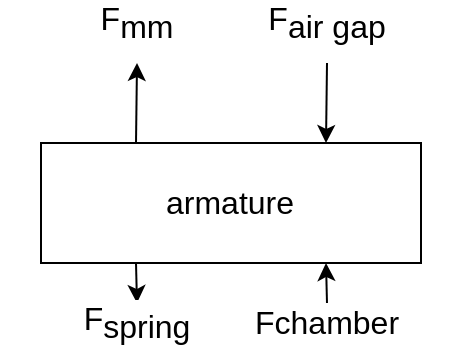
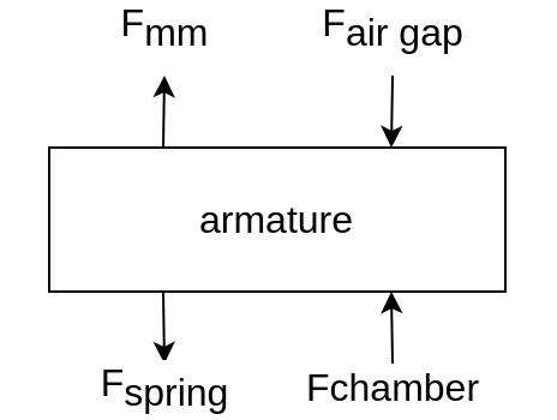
  <mxCell id="0" />
  <mxCell id="1" parent="0" />
- <mxCell id="2" value="armature" style="rounded=0;whiteSpace=wrap;html=1;fontSize=16;" parent="1" vertex="1"><mxGeometry x="20" y="60" width="190" height="60" as="geometry" /></mxCell>
+ <mxCell id="2" value="armature" style="rounded=0;whiteSpace=wrap;html=1;fontSize=16;" parent="1" vertex="1"><mxGeometry x="20" y="50" width="190" height="60" as="geometry" /></mxCell>
  <mxCell id="3" value="F&lt;sub style=&quot;font-size: 16px;&quot;&gt;spring&lt;/sub&gt;" style="endArrow=none;html=1;rounded=0;entryX=0.25;entryY=1;entryDx=0;entryDy=0;startArrow=classic;startFill=1;endFill=0;fontSize=16;" parent="1" target="2" edge="1"><mxGeometry x="-1" y="-10" width="50" height="50" relative="1" as="geometry"><mxPoint x="68" y="140" as="sourcePoint" /><mxPoint x="195" y="-90" as="targetPoint" /><mxPoint x="-10" y="10" as="offset" /></mxGeometry></mxCell>
  <mxCell id="4" value="F&lt;font style=&quot;font-size: 16px;&quot;&gt;&lt;sub style=&quot;font-size: 16px;&quot;&gt;air gap&lt;/sub&gt;&lt;/font&gt;" style="endArrow=classic;html=1;rounded=0;entryX=0.75;entryY=0;entryDx=0;entryDy=0;fontSize=16;" parent="1" target="2" edge="1"><mxGeometry x="-1" y="-20" width="50" height="50" relative="1" as="geometry"><mxPoint x="163" y="20" as="sourcePoint" /><mxPoint x="180" y="30" as="targetPoint" /><mxPoint x="20" y="-20" as="offset" /><Array as="points" /></mxGeometry></mxCell>
  <mxCell id="5" value="F&lt;span style=&quot;font-size: 16px;&quot;&gt;chamber&lt;/span&gt;" style="endArrow=classic;html=1;rounded=0;entryX=0.75;entryY=1;entryDx=0;entryDy=0;fontSize=16;" parent="1" target="2" edge="1"><mxGeometry x="-1" y="-10" width="50" height="50" relative="1" as="geometry"><mxPoint x="163" y="140" as="sourcePoint" /><mxPoint x="180" y="260" as="targetPoint" /><mxPoint x="-10" y="10" as="offset" /></mxGeometry></mxCell>
  <mxCell id="6" value="F&lt;sub style=&quot;font-size: 16px;&quot;&gt;mm&lt;/sub&gt;" style="endArrow=none;html=1;rounded=0;entryX=0.25;entryY=0;entryDx=0;entryDy=0;startArrow=classic;startFill=1;endFill=0;fontSize=16;" parent="1" target="2" edge="1"><mxGeometry x="-1" y="-20" width="50" height="50" relative="1" as="geometry"><mxPoint x="68" y="20" as="sourcePoint" /><mxPoint x="130" y="120" as="targetPoint" /><mxPoint x="20" y="-20" as="offset" /></mxGeometry></mxCell>
